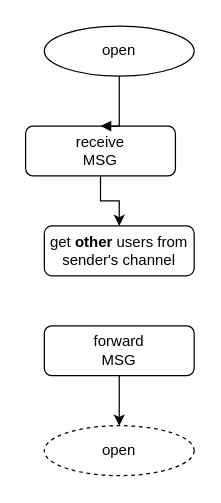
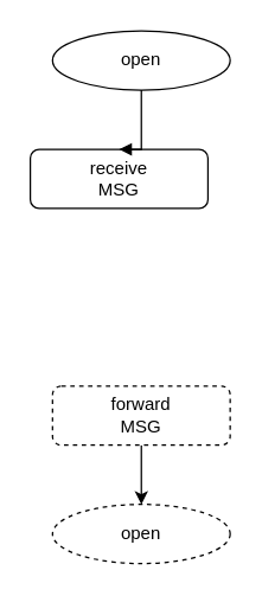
  <mxCell id="0" />
  <mxCell id="1" parent="0" />
- <mxCell id="2" value="" style="edgeStyle=orthogonalEdgeStyle;rounded=0;orthogonalLoop=1;jettySize=auto;html=1;" edge="1" parent="1" source="3" target="9"><mxGeometry relative="1" as="geometry" /></mxCell>
  <mxCell id="3" value="receive&lt;br&gt;MSG" style="rounded=1;whiteSpace=wrap;html=1;fontSize=12;glass=0;strokeWidth=1;shadow=0;" vertex="1" parent="1"><mxGeometry x="20" y="100" width="120" height="40" as="geometry" /></mxCell>
  <mxCell id="4" style="edgeStyle=orthogonalEdgeStyle;rounded=0;orthogonalLoop=1;jettySize=auto;html=1;exitX=0.5;exitY=1;exitDx=0;exitDy=0;entryX=0.5;entryY=0;entryDx=0;entryDy=0;endArrow=block;endFill=1;" edge="1" parent="1" source="5" target="3"><mxGeometry relative="1" as="geometry"><Array as="points"><mxPoint x="95" y="80" /><mxPoint x="95" y="80" /></Array></mxGeometry></mxCell>
  <mxCell id="5" value="open" style="ellipse;whiteSpace=wrap;html=1;" vertex="1" parent="1"><mxGeometry x="35" y="20" width="120" height="40" as="geometry" /></mxCell>
  <mxCell id="6" value="open" style="ellipse;whiteSpace=wrap;html=1;dashed=1;" vertex="1" parent="1"><mxGeometry x="35" y="340" width="120" height="40" as="geometry" /></mxCell>
  <mxCell id="7" value="" style="edgeStyle=orthogonalEdgeStyle;rounded=0;orthogonalLoop=1;jettySize=auto;html=1;" edge="1" parent="1" source="8" target="6"><mxGeometry relative="1" as="geometry" /></mxCell>
- <mxCell id="8" value="forward&lt;br&gt;MSG" style="rounded=1;whiteSpace=wrap;html=1;fontSize=12;glass=0;strokeWidth=1;shadow=0;" vertex="1" parent="1"><mxGeometry x="35" y="260" width="120" height="40" as="geometry" /></mxCell>
- <mxCell id="9" value="get &lt;b&gt;other&lt;/b&gt; users from sender's channel" style="whiteSpace=wrap;html=1;rounded=1;glass=0;strokeWidth=1;shadow=0;" vertex="1" parent="1"><mxGeometry x="35" y="180" width="120" height="40" as="geometry" /></mxCell>
+ <mxCell id="8" value="forward&lt;br&gt;MSG" style="rounded=1;whiteSpace=wrap;html=1;fontSize=12;glass=0;strokeWidth=1;shadow=0;dashed=1;" vertex="1" parent="1"><mxGeometry x="35" y="260" width="120" height="40" as="geometry" /></mxCell>
